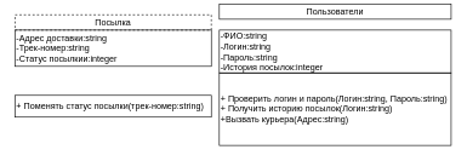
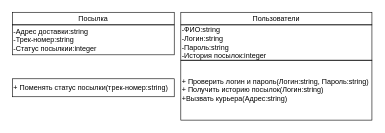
  <mxCell id="0" />
  <mxCell id="1" parent="0" />
- <mxCell id="2" value="Посылка" style="rounded=0;whiteSpace=wrap;html=1;dashed=1;" parent="1" vertex="1"><mxGeometry x="20" y="20" width="270" height="21" as="geometry" /></mxCell>
+ <mxCell id="2" value="Посылка" style="rounded=0;whiteSpace=wrap;html=1;" parent="1" vertex="1"><mxGeometry x="20" y="20" width="270" height="21" as="geometry" /></mxCell>
  <mxCell id="3" value="-Адрес доставки:string&lt;br&gt;-Трек-номер:string&lt;br&gt;-Статус посылкии:integer" style="rounded=0;whiteSpace=wrap;html=1;fillColor=none;align=left;" parent="1" vertex="1"><mxGeometry x="20" y="41" width="270" height="50" as="geometry" /></mxCell>
  <mxCell id="4" value="+ Поменять статус посылки(трек-номер:string)" style="rounded=0;whiteSpace=wrap;html=1;fillColor=none;align=left;" parent="1" vertex="1"><mxGeometry x="20" y="131" width="270" height="30" as="geometry" /></mxCell>
- <mxCell id="5" value="Пользователи" style="rounded=0;whiteSpace=wrap;html=1;" parent="1" vertex="1"><mxGeometry x="301" y="5" width="319" height="21" as="geometry" /></mxCell>
+ <mxCell id="5" value="Пользователи" style="rounded=0;whiteSpace=wrap;html=1;" parent="1" vertex="1"><mxGeometry x="301" y="20" width="319" height="21" as="geometry" /></mxCell>
  <mxCell id="6" value="-ФИО:string&lt;br&gt;-Логин:string&lt;br&gt;-Пароль:string&lt;br&gt;-История посылок:integer" style="rounded=0;whiteSpace=wrap;html=1;fillColor=none;align=left;" parent="1" vertex="1"><mxGeometry x="301" y="41" width="319" height="59" as="geometry" /></mxCell>
  <mxCell id="7" value="+ Проверить логин и пароль(Логин:string, Пароль:string)&lt;br&gt;+ Получить историю посылок(Логин:string)&lt;br&gt;+Вызвать курьера(Адрес:string)" style="rounded=0;whiteSpace=wrap;html=1;fillColor=none;align=left;" parent="1" vertex="1"><mxGeometry x="301" y="100" width="319" height="100" as="geometry" /></mxCell>
